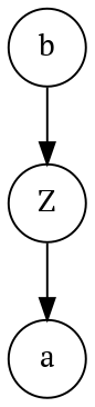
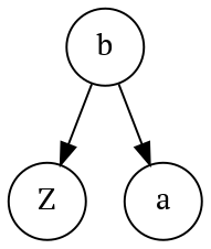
  digraph {
    fontname="PT Serif"
    node [fontname="PT Serif" regular=true]
    edge [fontname="PT Serif"]
    b
    Z
    a
    b -> Z
-   Z -> a
+   b -> a
  }
